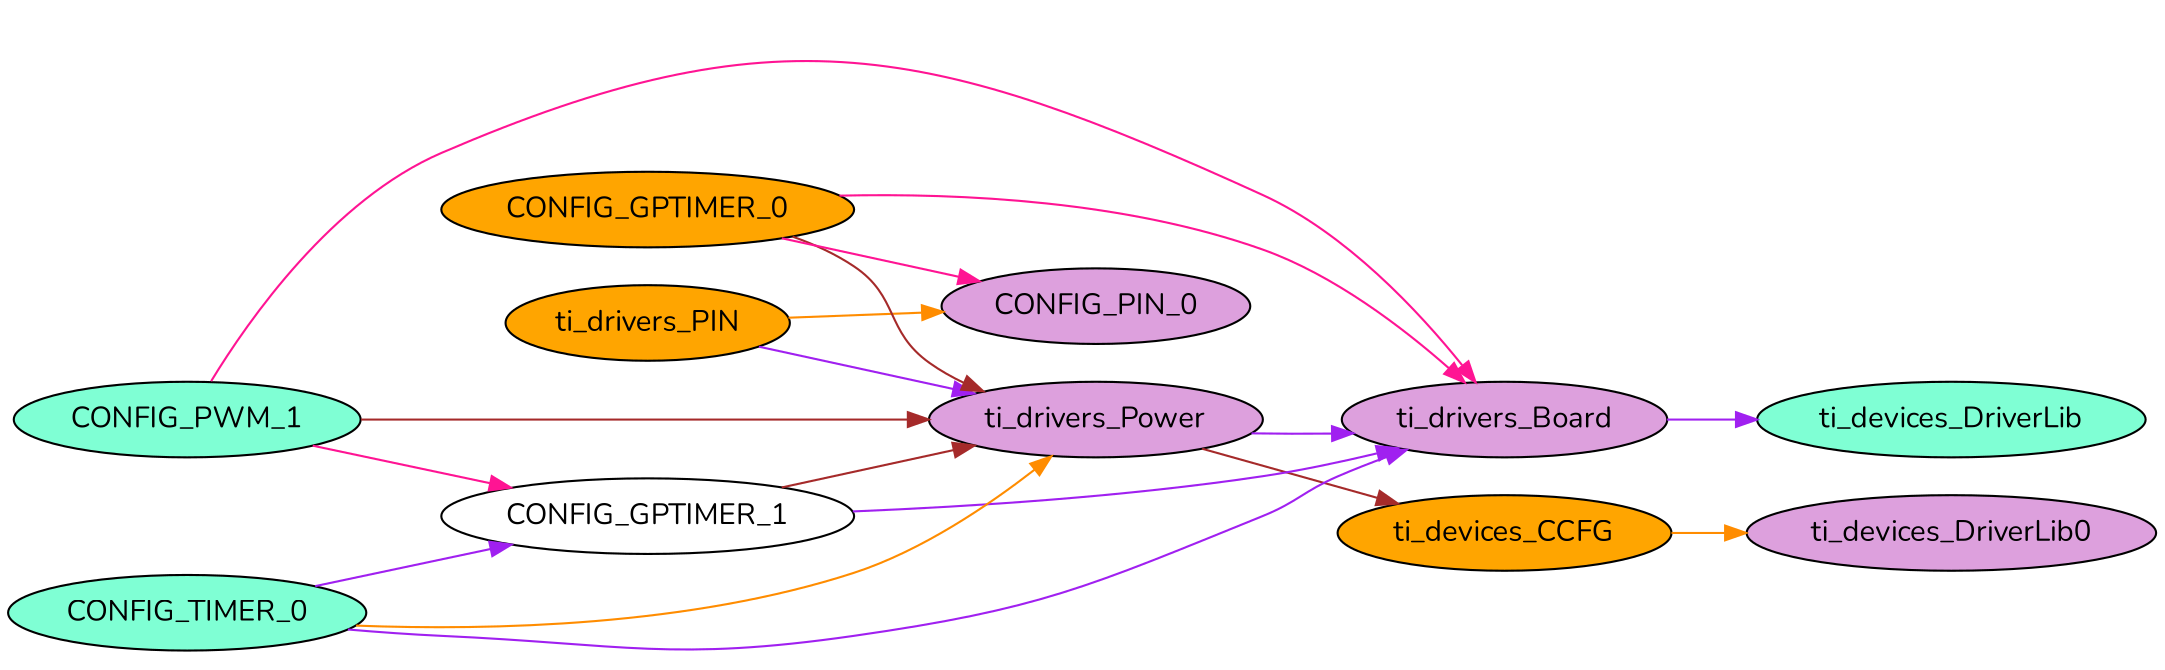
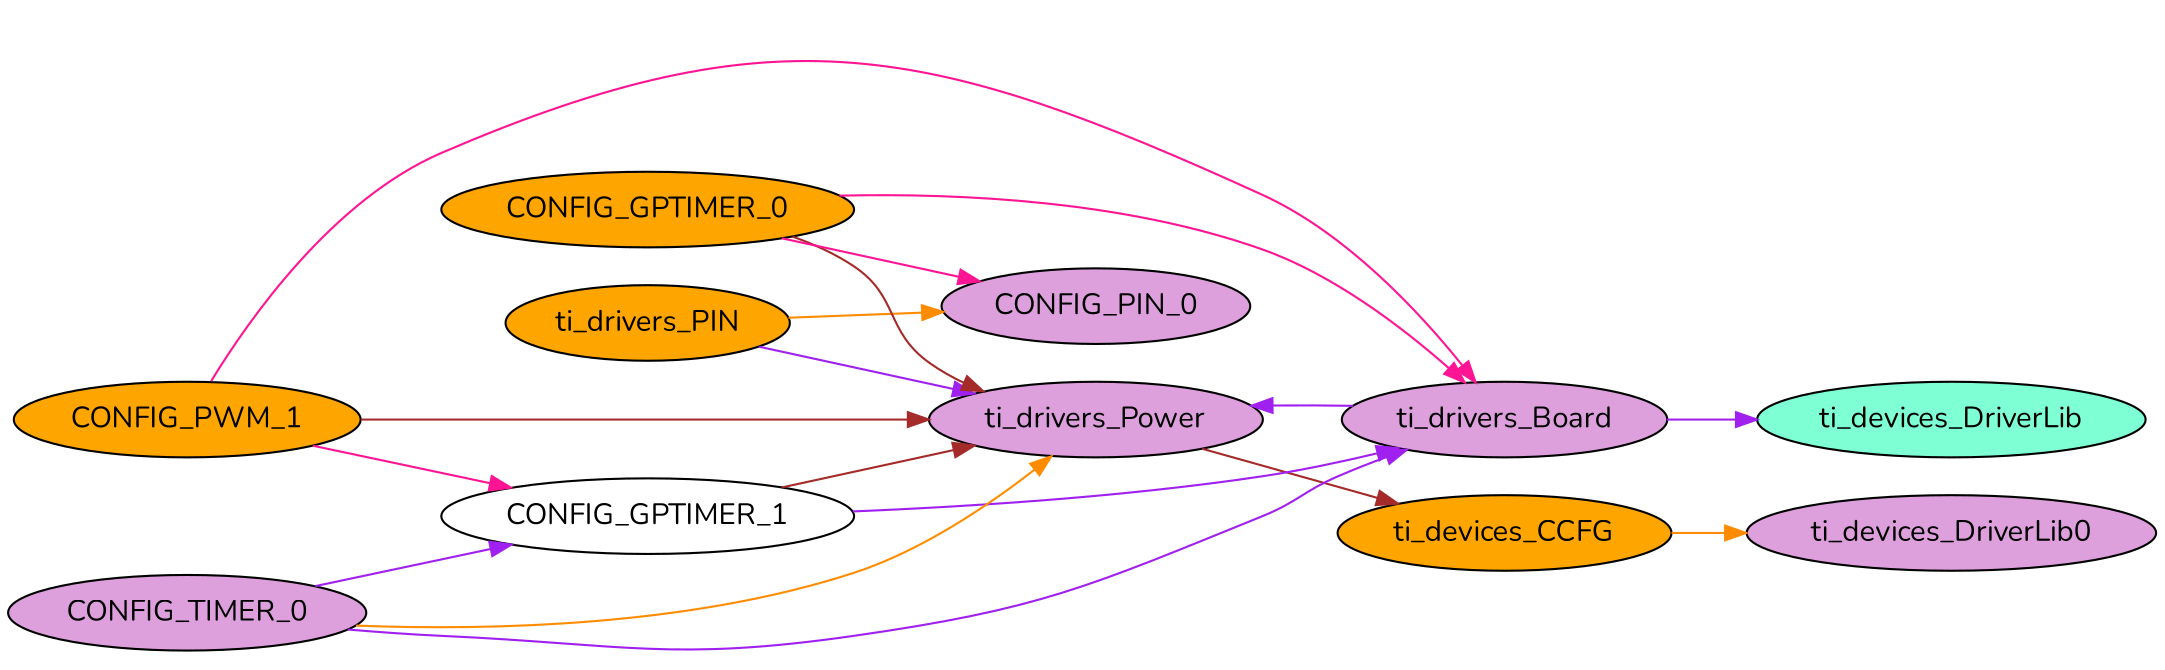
  digraph {
    fontname=Nunito
    rankdir=LR
    node [fillcolor=plum fontname=Nunito style=filled]
    edge [color=purple fontname=Nunito]
    ti_devices_CCFG [fillcolor=orange]
    n2 [label=ti_devices_DriverLib0]
    ti_devices_DriverLib [fillcolor=aquamarine]
    ti_drivers_Board
    ti_drivers_PIN [fillcolor=orange]
    ti_drivers_Power
    CONFIG_PIN_0
-   CONFIG_PWM_1 [fillcolor=aquamarine]
+   CONFIG_PWM_1 [fillcolor=orange]
    CONFIG_GPTIMER_1 [fillcolor=white]
    CONFIG_GPTIMER_0 [fillcolor=orange]
-   CONFIG_TIMER_0 [fillcolor=aquamarine]
+   CONFIG_TIMER_0
    ti_devices_CCFG -> n2 [color=darkorange]
    ti_drivers_Board -> ti_devices_DriverLib
    ti_drivers_PIN -> ti_drivers_Power
    ti_drivers_PIN -> CONFIG_PIN_0 [color=darkorange]
    ti_drivers_Power -> ti_devices_CCFG [color=brown]
-   ti_drivers_Power -> ti_drivers_Board
+   ti_drivers_Board -> ti_drivers_Power
    CONFIG_PWM_1 -> ti_drivers_Board [color=deeppink]
    CONFIG_PWM_1 -> ti_drivers_Power [color=brown]
    CONFIG_PWM_1 -> CONFIG_GPTIMER_1 [color=deeppink]
    CONFIG_GPTIMER_1 -> ti_drivers_Board
    CONFIG_GPTIMER_1 -> ti_drivers_Power [color=brown]
    CONFIG_GPTIMER_0 -> ti_drivers_Board [color=deeppink]
    CONFIG_GPTIMER_0 -> ti_drivers_Power [color=brown]
    CONFIG_GPTIMER_0 -> CONFIG_PIN_0 [color=deeppink]
    CONFIG_TIMER_0 -> ti_drivers_Board
    CONFIG_TIMER_0 -> ti_drivers_Power [color=darkorange]
    CONFIG_TIMER_0 -> CONFIG_GPTIMER_1
  }
